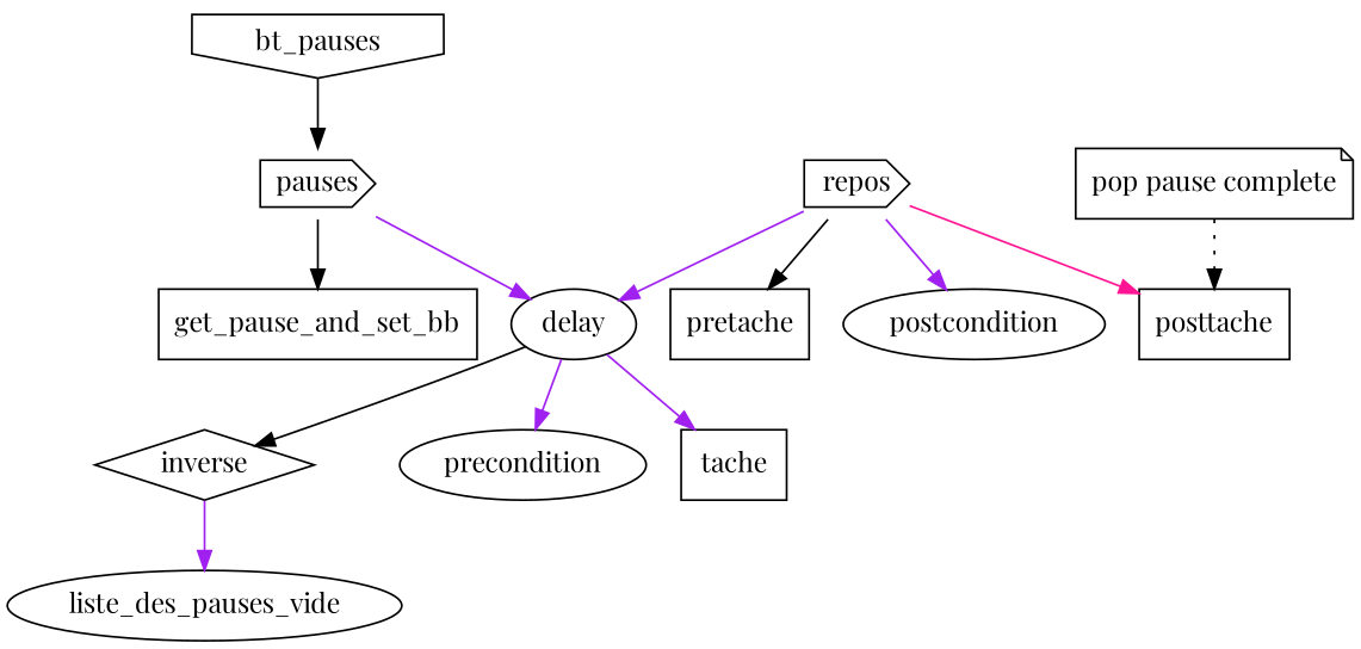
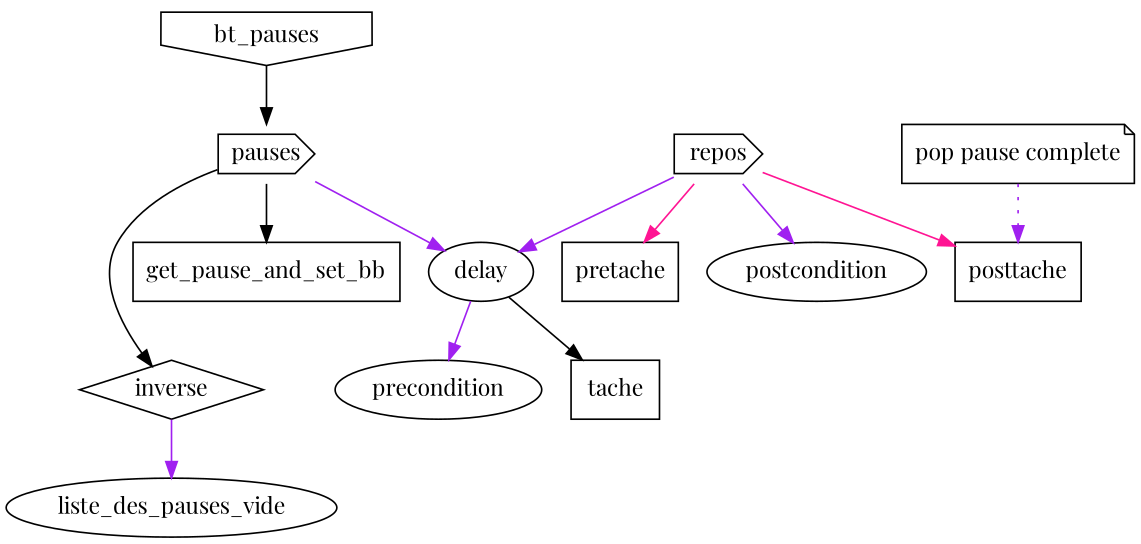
  digraph {
    fontname="Playfair Display"
    node [fontname="Playfair Display" shape=oval]
    edge [color=purple fontname="Playfair Display"]
    bt_pauses [shape=invhouse]
    pauses [shape=cds]
    inverse [shape=diamond]
    liste_des_pauses_vide
    get_pause_and_set_bb [shape=box]
    repos [shape=cds]
    precondition
    pretache [shape=box]
    delay
    tache [shape=box]
    postcondition
    posttache [shape=box]
    n13 [label="pop pause complete" shape=note]
    subgraph sub_1 {
      bt_pauses
    }
    subgraph sub_2 {
      pauses
    }
    subgraph sub_3 {
      inverse
    }
    subgraph sub_4 {
      liste_des_pauses_vide
    }
    subgraph sub_5 {
      get_pause_and_set_bb
    }
    subgraph sub_6 {
      repos
    }
    subgraph sub_7 {
      precondition
    }
    subgraph sub_8 {
      pretache
    }
    subgraph sub_9 {
      delay
    }
    subgraph sub_10 {
      tache
    }
    subgraph sub_11 {
      postcondition
    }
    subgraph sub_12 {
      posttache
    }
    subgraph sub_13 {
      n13
    }
    bt_pauses -> pauses [color=black]
-   delay -> inverse [color=black]
+   pauses -> inverse [color=black]
    pauses -> get_pause_and_set_bb [color=black]
    pauses -> delay
    inverse -> liste_des_pauses_vide
-   repos -> pretache [color=black]
+   repos -> pretache [color=deeppink]
    repos -> delay
    repos -> postcondition
    repos -> posttache [color=deeppink]
    delay -> precondition
-   delay -> tache
-   n13 -> posttache [color=black style=dotted]
+   delay -> tache [color=black]
+   n13 -> posttache [style=dotted]
  }
